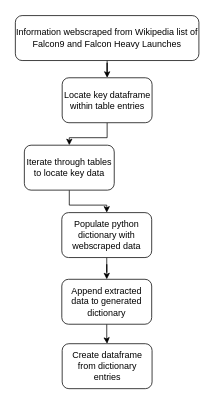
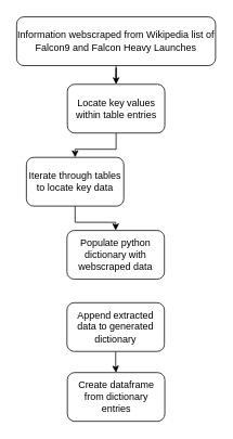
  <mxCell id="0" />
  <mxCell id="1" parent="0" />
  <mxCell id="2" value="" style="edgeStyle=orthogonalEdgeStyle;rounded=0;orthogonalLoop=1;jettySize=auto;html=1;" edge="1" parent="1" source="3" target="5"><mxGeometry relative="1" as="geometry" /></mxCell>
  <mxCell id="3" value="Information webscraped from Wikipedia list of Falcon9 and Falcon Heavy Launches" style="rounded=1;whiteSpace=wrap;html=1;" vertex="1" parent="1"><mxGeometry x="20" y="20" width="245" height="60" as="geometry" /></mxCell>
  <mxCell id="4" value="" style="edgeStyle=orthogonalEdgeStyle;rounded=0;orthogonalLoop=1;jettySize=auto;html=1;" edge="1" parent="1" source="5" target="7"><mxGeometry relative="1" as="geometry" /></mxCell>
- <mxCell id="5" value="Locate key dataframe within table entries" style="rounded=1;whiteSpace=wrap;html=1;" vertex="1" parent="1"><mxGeometry x="82.5" y="103" width="120" height="60" as="geometry" /></mxCell>
+ <mxCell id="5" value="Locate key values within table entries" style="rounded=1;whiteSpace=wrap;html=1;" vertex="1" parent="1"><mxGeometry x="82.5" y="103" width="120" height="60" as="geometry" /></mxCell>
  <mxCell id="6" value="" style="edgeStyle=orthogonalEdgeStyle;rounded=0;orthogonalLoop=1;jettySize=auto;html=1;" edge="1" parent="1" source="7" target="9"><mxGeometry relative="1" as="geometry" /></mxCell>
  <mxCell id="7" value="Iterate through tables to locate key data" style="whiteSpace=wrap;html=1;rounded=1;" vertex="1" parent="1"><mxGeometry x="32" y="193" width="120" height="60" as="geometry" /></mxCell>
- <mxCell id="8" value="" style="edgeStyle=orthogonalEdgeStyle;rounded=0;orthogonalLoop=1;jettySize=auto;html=1;" edge="1" parent="1" source="9" target="11"><mxGeometry relative="1" as="geometry" /></mxCell>
  <mxCell id="9" value="Populate python dictionary with webscraped data" style="whiteSpace=wrap;html=1;rounded=1;" vertex="1" parent="1"><mxGeometry x="82" y="283" width="120" height="60" as="geometry" /></mxCell>
  <mxCell id="10" value="" style="edgeStyle=orthogonalEdgeStyle;rounded=0;orthogonalLoop=1;jettySize=auto;html=1;" edge="1" parent="1" source="11" target="12"><mxGeometry relative="1" as="geometry" /></mxCell>
  <mxCell id="11" value="Append extracted data to generated dictionary" style="whiteSpace=wrap;html=1;rounded=1;" vertex="1" parent="1"><mxGeometry x="82" y="372" width="120" height="60" as="geometry" /></mxCell>
  <mxCell id="12" value="Create dataframe from dictionary entries" style="whiteSpace=wrap;html=1;rounded=1;" vertex="1" parent="1"><mxGeometry x="82.5" y="458" width="120" height="60" as="geometry" /></mxCell>
